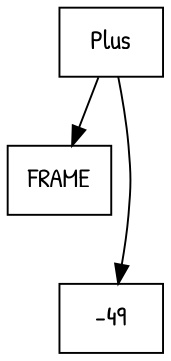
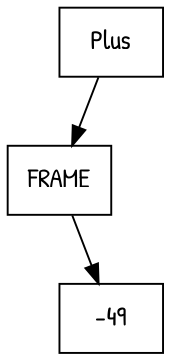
  digraph {
    fontname="Patrick Hand"
    rankdir=TB
    node [fontname="Patrick Hand" shape=polygon]
    edge [fontname="Patrick Hand" style=filled]
    n1 [label=Plus]
    n2 [label=FRAME]
    n3 [label=-49]
    n1 -> n2
-   n1 -> n3
+   n2 -> n3
  }
